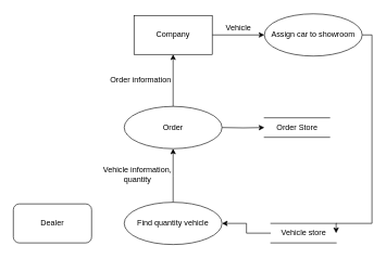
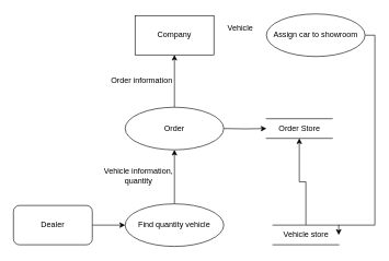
  <mxCell id="0" />
  <mxCell id="1" parent="0" />
+ <mxCell id="2" style="edgeStyle=orthogonalEdgeStyle;rounded=0;orthogonalLoop=1;jettySize=auto;html=1;" parent="1" source="3" target="10" edge="1"><mxGeometry relative="1" as="geometry" /></mxCell>
  <mxCell id="3" value="Dealer" style="whiteSpace=wrap;html=1;rounded=1;" parent="1" vertex="1"><mxGeometry x="20" y="313" width="120" height="60" as="geometry" /></mxCell>
- <mxCell id="4" style="edgeStyle=orthogonalEdgeStyle;rounded=0;orthogonalLoop=1;jettySize=auto;html=1;entryX=0;entryY=0.5;entryDx=0;entryDy=0;" parent="1" source="5" target="17" edge="1"><mxGeometry relative="1" as="geometry" /></mxCell>
  <mxCell id="5" value="Company" style="rounded=0;whiteSpace=wrap;html=1;" parent="1" vertex="1"><mxGeometry x="205" y="23" width="120" height="60" as="geometry" /></mxCell>
- <mxCell id="6" style="edgeStyle=orthogonalEdgeStyle;rounded=0;orthogonalLoop=1;jettySize=auto;html=1;entryX=1;entryY=0.5;entryDx=0;entryDy=0;" parent="1" source="7" target="10" edge="1"><mxGeometry relative="1" as="geometry" /></mxCell>
+ <mxCell id="6" style="edgeStyle=orthogonalEdgeStyle;rounded=0;orthogonalLoop=1;jettySize=auto;html=1;" parent="1" source="7" target="8" edge="1"><mxGeometry relative="1" as="geometry" /></mxCell>
  <mxCell id="7" value="Vehicle store" style="html=1;dashed=0;whitespace=wrap;shape=partialRectangle;right=0;left=0;" parent="1" vertex="1"><mxGeometry x="415" y="343" width="100" height="30" as="geometry" /></mxCell>
  <mxCell id="8" value="Order Store" style="html=1;dashed=0;whitespace=wrap;shape=partialRectangle;right=0;left=0;" parent="1" vertex="1"><mxGeometry x="405" y="180.5" width="100" height="30" as="geometry" /></mxCell>
  <mxCell id="9" style="edgeStyle=orthogonalEdgeStyle;rounded=0;orthogonalLoop=1;jettySize=auto;html=1;entryX=0.5;entryY=1;entryDx=0;entryDy=0;" parent="1" source="10" edge="1"><mxGeometry relative="1" as="geometry"><mxPoint x="265" y="228" as="targetPoint" /></mxGeometry></mxCell>
  <mxCell id="10" value="Find quantity vehicle" style="ellipse;whiteSpace=wrap;html=1;" parent="1" vertex="1"><mxGeometry x="190" y="310.5" width="150" height="65" as="geometry" /></mxCell>
  <mxCell id="11" style="edgeStyle=orthogonalEdgeStyle;rounded=0;orthogonalLoop=1;jettySize=auto;html=1;entryX=0;entryY=0.5;entryDx=0;entryDy=0;" parent="1" target="8" edge="1"><mxGeometry relative="1" as="geometry"><mxPoint x="340" y="195.5" as="sourcePoint" /></mxGeometry></mxCell>
  <mxCell id="12" value="Vehicle information, &lt;br&gt;quantity" style="text;html=1;align=center;verticalAlign=middle;resizable=0;points=[];autosize=1;strokeColor=none;fillColor=none;" parent="1" vertex="1"><mxGeometry x="150" y="253" width="120" height="30" as="geometry" /></mxCell>
  <mxCell id="13" style="edgeStyle=orthogonalEdgeStyle;rounded=0;orthogonalLoop=1;jettySize=auto;html=1;entryX=0.5;entryY=1;entryDx=0;entryDy=0;" parent="1" source="14" target="5" edge="1"><mxGeometry relative="1" as="geometry" /></mxCell>
  <mxCell id="14" value="Order" style="ellipse;whiteSpace=wrap;html=1;" parent="1" vertex="1"><mxGeometry x="190" y="163" width="150" height="65" as="geometry" /></mxCell>
  <mxCell id="15" value="Order information" style="text;html=1;align=center;verticalAlign=middle;resizable=0;points=[];autosize=1;strokeColor=none;fillColor=none;" parent="1" vertex="1"><mxGeometry x="160" y="113" width="110" height="20" as="geometry" /></mxCell>
  <mxCell id="16" style="edgeStyle=orthogonalEdgeStyle;rounded=0;orthogonalLoop=1;jettySize=auto;html=1;entryX=1;entryY=0.5;entryDx=0;entryDy=0;" parent="1" source="17" target="7" edge="1"><mxGeometry relative="1" as="geometry"><Array as="points"><mxPoint x="570" y="53" /><mxPoint x="570" y="343" /></Array></mxGeometry></mxCell>
  <mxCell id="17" value="Assign car to showroom" style="ellipse;whiteSpace=wrap;html=1;" parent="1" vertex="1"><mxGeometry x="405" y="20.5" width="150" height="65" as="geometry" /></mxCell>
  <mxCell id="18" value="Vehicle" style="text;html=1;align=center;verticalAlign=middle;resizable=0;points=[];autosize=1;strokeColor=none;fillColor=none;" parent="1" vertex="1"><mxGeometry x="340" y="33" width="50" height="20" as="geometry" /></mxCell>
